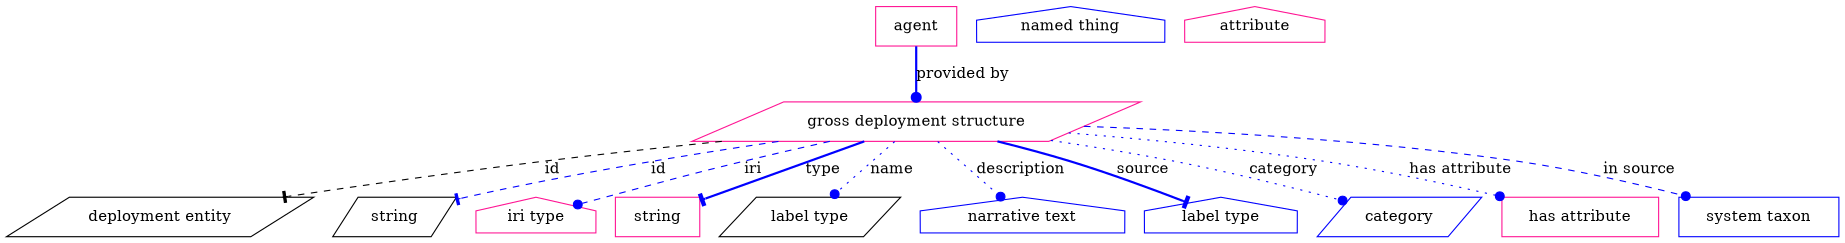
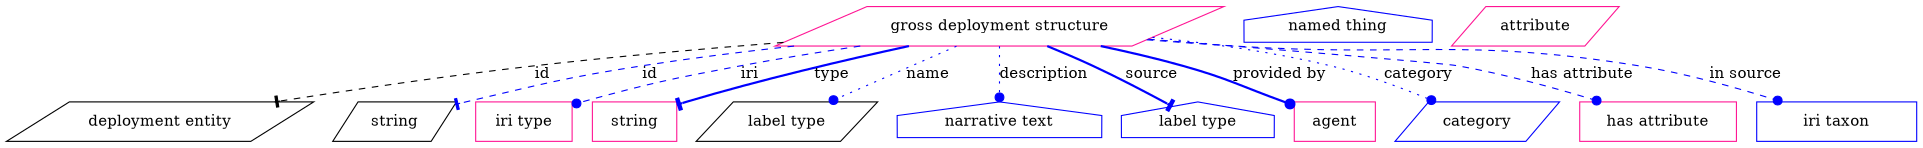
  digraph {
    node [color=deeppink shape=parallelogram]
    edge [arrowhead=dot style=dashed color=blue]
    n1 [height=0.5 label="gross deployment structure" width=3.8816]
    "deployment entity" [color=black height=0.5 width=2.6539]
    n3 [color=black height=0.5 label=string width=1.0652]
-   n4 [height=0.5 label="iri type" shape=house width=1.2277]
+   n4 [height=0.5 label="iri type" shape=box width=1.2277]
    n5 [height=0.5 label=string shape=box width=1.0652]
    n6 [color=black height=0.5 label="label type" width=1.5707]
    n7 [color=blue height=0.5 label="narrative text" shape=house width=2.0943]
    n8 [color=blue height=0.5 label="label type" shape=house width=1.5707]
    n9 [height=0.5 label=agent shape=box width=1.0291]
    category [color=blue height=0.5 width=1.4263]
    "has attribute" [height=0.5 shape=box width=1.9859]
-   n12 [color=blue height=0.5 label="system taxon" shape=box width=2.022]
+   n12 [color=blue height=0.5 label="iri taxon" shape=box width=2.022]
    n13 [color=blue height=0.5 label="named thing" shape=house width=1.9318]
-   n14 [height=0.5 label=attribute shape=house width=1.4443]
+   n14 [height=0.5 label=attribute width=1.4443]
    n1 -> "deployment entity" [arrowhead=tee label=id color=""]
    n1 -> n3 [arrowhead=tee label=id]
    n1 -> n4 [label=iri]
    n1 -> n5 [arrowhead=tee label=type style=bold]
    n1 -> n6 [label=name style=dotted]
    n1 -> n7 [label=description style=dotted]
    n1 -> n8 [arrowhead=tee label=source style=bold]
-   n9 -> n1 [label="provided by" style=bold]
+   n1 -> n9 [label="provided by" style=bold]
    n1 -> category [label=category style=dotted]
-   n1 -> "has attribute" [label="has attribute" style=dotted]
+   n1 -> "has attribute" [label="has attribute"]
    n1 -> n12 [label="in source"]
  }
